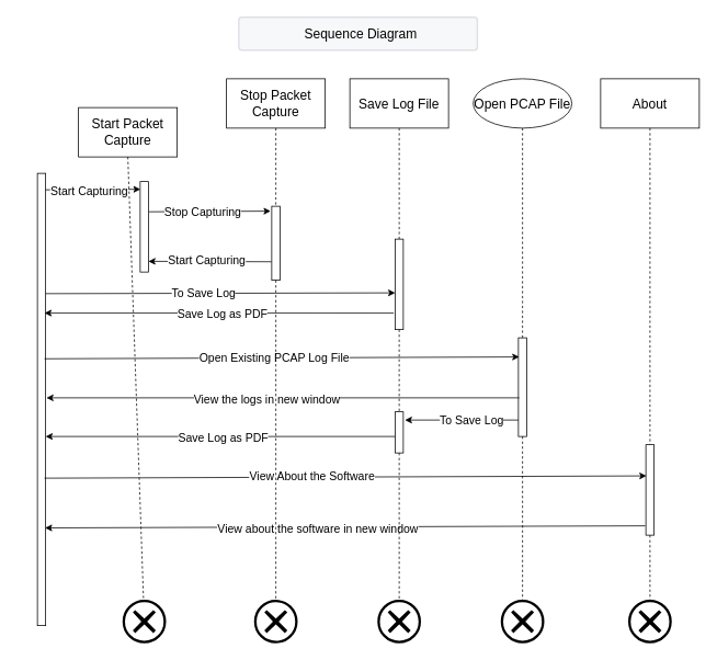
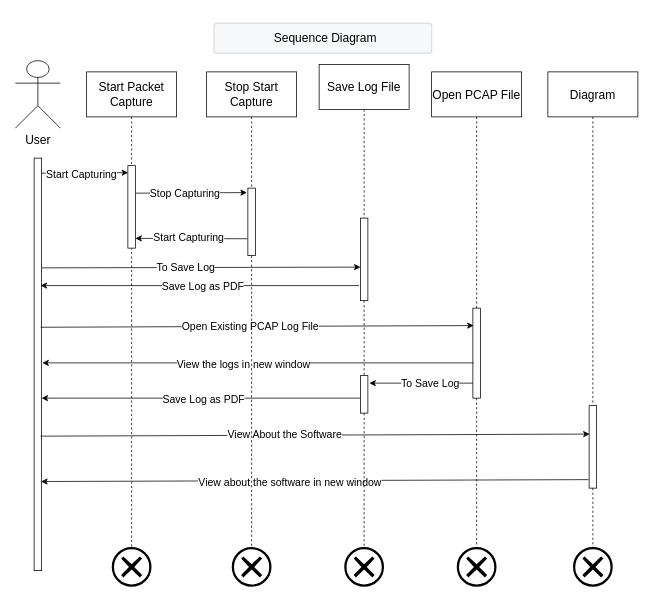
  <mxCell id="0" />
  <mxCell id="1" parent="0" />
  <mxCell id="2" value="" style="group" vertex="1" connectable="0" parent="1"><mxGeometry x="20" y="20" width="830" height="760" as="geometry" /></mxCell>
- <mxCell id="3" value="&lt;span style=&quot;font-size: 16px;&quot;&gt;About&lt;/span&gt;" style="rounded=0;whiteSpace=wrap;html=1;" parent="2" vertex="1"><mxGeometry x="710" y="75" width="120" height="60" as="geometry" /></mxCell>
+ <mxCell id="3" value="&lt;span style=&quot;font-size: 16px;&quot;&gt;Diagram&lt;/span&gt;" style="rounded=0;whiteSpace=wrap;html=1;" parent="2" vertex="1"><mxGeometry x="710" y="75" width="120" height="60" as="geometry" /></mxCell>
+ <mxCell id="4" value="&lt;font style=&quot;font-size: 16px;&quot;&gt;User&lt;/font&gt;" style="shape=umlActor;verticalLabelPosition=bottom;verticalAlign=top;html=1;outlineConnect=0;" parent="2" vertex="1"><mxGeometry y="60" width="60" height="90" as="geometry" /></mxCell>
  <mxCell id="5" value="" style="endArrow=none;html=1;rounded=0;dashed=1;exitX=0.5;exitY=1;exitDx=0;exitDy=0;" parent="2" source="50" edge="1"><mxGeometry width="50" height="50" relative="1" as="geometry"><mxPoint x="759.5" y="190" as="sourcePoint" /><mxPoint x="770" y="740" as="targetPoint" /></mxGeometry></mxCell>
  <mxCell id="6" value="" style="rounded=0;whiteSpace=wrap;html=1;" parent="2" vertex="1"><mxGeometry x="25" y="190" width="10" height="550" as="geometry" /></mxCell>
- <mxCell id="7" value="&lt;span style=&quot;font-size: 16px;&quot;&gt;Start Packet Capture&lt;/span&gt;" style="rounded=0;whiteSpace=wrap;html=1;" parent="2" vertex="1"><mxGeometry x="75" y="110" width="120" height="60" as="geometry" /></mxCell>
- <mxCell id="8" value="&lt;span style=&quot;font-size: 16px;&quot;&gt;Stop Packet Capture&lt;/span&gt;" style="rounded=0;whiteSpace=wrap;html=1;" parent="2" vertex="1"><mxGeometry x="255" y="75" width="120" height="60" as="geometry" /></mxCell>
- <mxCell id="9" value="&lt;span style=&quot;font-size: 16px;&quot;&gt;Save Log File&lt;/span&gt;" style="rounded=0;whiteSpace=wrap;html=1;" parent="2" vertex="1"><mxGeometry x="405" y="75" width="120" height="60" as="geometry" /></mxCell>
+ <mxCell id="7" value="&lt;span style=&quot;font-size: 16px;&quot;&gt;Start Packet Capture&lt;/span&gt;" style="rounded=0;whiteSpace=wrap;html=1;" parent="2" vertex="1"><mxGeometry x="95" y="75" width="120" height="60" as="geometry" /></mxCell>
+ <mxCell id="8" value="&lt;span style=&quot;font-size: 16px;&quot;&gt;Stop Start Capture&lt;/span&gt;" style="rounded=0;whiteSpace=wrap;html=1;" parent="2" vertex="1"><mxGeometry x="255" y="75" width="120" height="60" as="geometry" /></mxCell>
+ <mxCell id="9" value="&lt;span style=&quot;font-size: 16px;&quot;&gt;Save Log File&lt;/span&gt;" style="rounded=0;whiteSpace=wrap;html=1;" parent="2" vertex="1"><mxGeometry x="405" y="65" width="120" height="60" as="geometry" /></mxCell>
  <mxCell id="10" value="" style="endArrow=none;html=1;rounded=0;dashed=1;exitX=0.5;exitY=1;exitDx=0;exitDy=0;" parent="2" source="48" edge="1"><mxGeometry width="50" height="50" relative="1" as="geometry"><mxPoint x="155" y="190" as="sourcePoint" /><mxPoint x="155" y="740" as="targetPoint" /></mxGeometry></mxCell>
  <mxCell id="11" value="" style="endArrow=none;html=1;rounded=0;dashed=1;exitX=0.5;exitY=1;exitDx=0;exitDy=0;" parent="2" source="54" edge="1"><mxGeometry width="50" height="50" relative="1" as="geometry"><mxPoint x="465" y="380" as="sourcePoint" /><mxPoint x="464.5" y="740" as="targetPoint" /></mxGeometry></mxCell>
  <mxCell id="12" value="" style="endArrow=none;html=1;rounded=0;dashed=1;exitX=0.5;exitY=1;exitDx=0;exitDy=0;" parent="2" source="56" edge="1"><mxGeometry width="50" height="50" relative="1" as="geometry"><mxPoint x="315" y="340" as="sourcePoint" /><mxPoint x="314.5" y="740" as="targetPoint" /></mxGeometry></mxCell>
  <mxCell id="13" value="" style="endArrow=none;html=1;rounded=0;dashed=1;exitX=0.5;exitY=1;exitDx=0;exitDy=0;" parent="2" source="8" edge="1"><mxGeometry width="50" height="50" relative="1" as="geometry"><mxPoint x="325" y="275" as="sourcePoint" /><mxPoint x="315" y="230" as="targetPoint" /></mxGeometry></mxCell>
  <mxCell id="14" value="" style="endArrow=none;html=1;rounded=0;dashed=1;exitX=0.5;exitY=1;exitDx=0;exitDy=0;entryX=0.5;entryY=0;entryDx=0;entryDy=0;entryPerimeter=0;" parent="2" source="9" target="20" edge="1"><mxGeometry width="50" height="50" relative="1" as="geometry"><mxPoint x="475" y="275" as="sourcePoint" /><mxPoint x="465" y="260" as="targetPoint" /></mxGeometry></mxCell>
- <mxCell id="15" value="&lt;span style=&quot;font-size: 16px;&quot;&gt;Open PCAP File&lt;/span&gt;" style="ellipse;whiteSpace=wrap;html=1;" parent="2" vertex="1"><mxGeometry x="555" y="75" width="120" height="60" as="geometry" /></mxCell>
+ <mxCell id="15" value="&lt;span style=&quot;font-size: 16px;&quot;&gt;Open PCAP File&lt;/span&gt;" style="rounded=0;whiteSpace=wrap;html=1;" parent="2" vertex="1"><mxGeometry x="555" y="75" width="120" height="60" as="geometry" /></mxCell>
  <mxCell id="16" value="" style="endArrow=none;html=1;rounded=0;dashed=1;exitX=0.5;exitY=1;exitDx=0;exitDy=0;" parent="2" source="52" edge="1"><mxGeometry width="50" height="50" relative="1" as="geometry"><mxPoint x="614.5" y="190" as="sourcePoint" /><mxPoint x="614.5" y="740" as="targetPoint" /></mxGeometry></mxCell>
  <mxCell id="17" value="" style="endArrow=none;html=1;rounded=0;dashed=1;exitX=0.5;exitY=1;exitDx=0;exitDy=0;" parent="2" source="15" target="18" edge="1"><mxGeometry width="50" height="50" relative="1" as="geometry"><mxPoint x="615" y="135" as="sourcePoint" /><mxPoint x="614.5" y="740" as="targetPoint" /></mxGeometry></mxCell>
  <mxCell id="18" value="" style="rounded=0;whiteSpace=wrap;html=1;" parent="2" vertex="1"><mxGeometry x="610" y="390" width="10" height="120" as="geometry" /></mxCell>
  <mxCell id="19" value="" style="rounded=0;whiteSpace=wrap;html=1;" parent="2" vertex="1"><mxGeometry x="310" y="230" width="10" height="90" as="geometry" /></mxCell>
  <mxCell id="20" value="" style="rounded=0;whiteSpace=wrap;html=1;" parent="2" vertex="1"><mxGeometry x="460" y="270" width="10" height="110" as="geometry" /></mxCell>
  <mxCell id="21" value="" style="endArrow=classic;html=1;rounded=0;entryX=-0.133;entryY=0.066;entryDx=0;entryDy=0;entryPerimeter=0;exitX=1.089;exitY=0.334;exitDx=0;exitDy=0;exitPerimeter=0;" parent="2" source="58" target="19" edge="1"><mxGeometry width="50" height="50" relative="1" as="geometry"><mxPoint x="200" y="220" as="sourcePoint" /><mxPoint x="340" y="210" as="targetPoint" /></mxGeometry></mxCell>
  <mxCell id="22" value="&lt;font style=&quot;font-size: 14px;&quot;&gt;Stop Capturing&lt;/font&gt;" style="edgeLabel;html=1;align=center;verticalAlign=middle;resizable=0;points=[];" parent="21" vertex="1" connectable="0"><mxGeometry x="-0.322" relative="1" as="geometry"><mxPoint x="15" as="offset" /></mxGeometry></mxCell>
  <mxCell id="23" value="" style="endArrow=classic;html=1;rounded=0;exitX=-0.04;exitY=0.332;exitDx=0;exitDy=0;exitPerimeter=0;" parent="2" edge="1"><mxGeometry width="50" height="50" relative="1" as="geometry"><mxPoint x="309.6" y="297.52" as="sourcePoint" /><mxPoint x="160" y="297" as="targetPoint" /></mxGeometry></mxCell>
  <mxCell id="24" value="&lt;font style=&quot;font-size: 14px;&quot;&gt;Start Capturing&lt;/font&gt;" style="edgeLabel;html=1;align=center;verticalAlign=middle;resizable=0;points=[];" parent="23" vertex="1" connectable="0"><mxGeometry x="0.104" y="-2" relative="1" as="geometry"><mxPoint x="4" as="offset" /></mxGeometry></mxCell>
  <mxCell id="25" value="" style="endArrow=classic;html=1;rounded=0;exitX=1.007;exitY=0.266;exitDx=0;exitDy=0;exitPerimeter=0;entryX=0.013;entryY=0.594;entryDx=0;entryDy=0;entryPerimeter=0;" parent="2" source="6" target="20" edge="1"><mxGeometry width="50" height="50" relative="1" as="geometry"><mxPoint x="170" y="276" as="sourcePoint" /><mxPoint x="320" y="277" as="targetPoint" /></mxGeometry></mxCell>
  <mxCell id="26" value="&lt;font style=&quot;font-size: 14px;&quot;&gt;To Save Log&lt;/font&gt;" style="edgeLabel;html=1;align=center;verticalAlign=middle;resizable=0;points=[];" parent="25" vertex="1" connectable="0"><mxGeometry x="-0.117" relative="1" as="geometry"><mxPoint x="3" as="offset" /></mxGeometry></mxCell>
  <mxCell id="27" value="" style="endArrow=classic;html=1;rounded=0;exitX=-0.167;exitY=0.818;exitDx=0;exitDy=0;entryX=0.867;entryY=0.309;entryDx=0;entryDy=0;entryPerimeter=0;exitPerimeter=0;" parent="2" source="20" target="6" edge="1"><mxGeometry width="50" height="50" relative="1" as="geometry"><mxPoint x="468" y="291" as="sourcePoint" /><mxPoint x="330" y="291" as="targetPoint" /></mxGeometry></mxCell>
  <mxCell id="28" value="&lt;span style=&quot;font-size: 14px;&quot;&gt;Save Log as PDF&lt;/span&gt;" style="edgeLabel;html=1;align=center;verticalAlign=middle;resizable=0;points=[];" parent="27" vertex="1" connectable="0"><mxGeometry x="-0.014" y="1" relative="1" as="geometry"><mxPoint as="offset" /></mxGeometry></mxCell>
  <mxCell id="29" value="" style="endArrow=classic;html=1;rounded=0;exitX=1.089;exitY=0.334;exitDx=0;exitDy=0;exitPerimeter=0;entryX=0.033;entryY=0.085;entryDx=0;entryDy=0;entryPerimeter=0;" parent="2" target="58" edge="1"><mxGeometry width="50" height="50" relative="1" as="geometry"><mxPoint x="35" y="210" as="sourcePoint" /><mxPoint x="140" y="210" as="targetPoint" /></mxGeometry></mxCell>
  <mxCell id="30" value="&lt;font style=&quot;font-size: 14px;&quot;&gt;Start Capturing&lt;/font&gt;" style="edgeLabel;html=1;align=center;verticalAlign=middle;resizable=0;points=[];" parent="29" vertex="1" connectable="0"><mxGeometry x="-0.098" y="-2" relative="1" as="geometry"><mxPoint as="offset" /></mxGeometry></mxCell>
  <mxCell id="31" value="" style="endArrow=classic;html=1;rounded=0;exitX=0.867;exitY=0.41;exitDx=0;exitDy=0;entryX=0.1;entryY=0.194;entryDx=0;entryDy=0;exitPerimeter=0;entryPerimeter=0;" parent="2" source="6" target="18" edge="1"><mxGeometry width="50" height="50" relative="1" as="geometry"><mxPoint x="46" y="440" as="sourcePoint" /><mxPoint x="470" y="440" as="targetPoint" /></mxGeometry></mxCell>
  <mxCell id="32" value="&lt;font style=&quot;font-size: 14px;&quot;&gt;Open Existing PCAP Log File&lt;/font&gt;" style="edgeLabel;html=1;align=center;verticalAlign=middle;resizable=0;points=[];" parent="31" vertex="1" connectable="0"><mxGeometry x="-0.032" relative="1" as="geometry"><mxPoint as="offset" /></mxGeometry></mxCell>
  <mxCell id="33" value="" style="endArrow=classic;html=1;rounded=0;entryX=0;entryY=0.25;entryDx=0;entryDy=0;" parent="2" edge="1"><mxGeometry width="50" height="50" relative="1" as="geometry"><mxPoint x="611" y="463" as="sourcePoint" /><mxPoint x="36" y="463" as="targetPoint" /></mxGeometry></mxCell>
  <mxCell id="34" value="&lt;font style=&quot;font-size: 14px;&quot;&gt;View the logs in new window&lt;/font&gt;" style="edgeLabel;html=1;align=center;verticalAlign=middle;resizable=0;points=[];" parent="33" vertex="1" connectable="0"><mxGeometry x="0.057" y="1" relative="1" as="geometry"><mxPoint x="-4" as="offset" /></mxGeometry></mxCell>
  <mxCell id="35" value="" style="endArrow=none;html=1;rounded=0;dashed=1;exitX=0.5;exitY=1;exitDx=0;exitDy=0;" parent="2" source="3" target="36" edge="1"><mxGeometry width="50" height="50" relative="1" as="geometry"><mxPoint x="770" y="135" as="sourcePoint" /><mxPoint x="770" y="740" as="targetPoint" /></mxGeometry></mxCell>
  <mxCell id="36" value="" style="rounded=0;whiteSpace=wrap;html=1;" parent="2" vertex="1"><mxGeometry x="765" y="520" width="10" height="110" as="geometry" /></mxCell>
  <mxCell id="37" value="" style="endArrow=classic;html=1;rounded=0;entryX=0.067;entryY=0.345;entryDx=0;entryDy=0;exitX=0.867;exitY=0.674;exitDx=0;exitDy=0;exitPerimeter=0;entryPerimeter=0;" parent="2" source="6" target="36" edge="1"><mxGeometry width="50" height="50" relative="1" as="geometry"><mxPoint x="60" y="574.5" as="sourcePoint" /><mxPoint x="635" y="574.5" as="targetPoint" /></mxGeometry></mxCell>
  <mxCell id="38" value="&lt;font style=&quot;font-size: 14px;&quot;&gt;View About the Software&lt;/font&gt;" style="edgeLabel;html=1;align=center;verticalAlign=middle;resizable=0;points=[];labelBackgroundColor=light-dark(#ffffff, #ededed);" parent="37" vertex="1" connectable="0"><mxGeometry x="-0.057" y="1" relative="1" as="geometry"><mxPoint x="-20" as="offset" /></mxGeometry></mxCell>
  <mxCell id="39" value="" style="endArrow=classic;html=1;rounded=0;entryX=0.933;entryY=0.784;entryDx=0;entryDy=0;exitX=-0.067;exitY=0.897;exitDx=0;exitDy=0;exitPerimeter=0;entryPerimeter=0;" parent="2" source="36" target="6" edge="1"><mxGeometry width="50" height="50" relative="1" as="geometry"><mxPoint x="776" y="568" as="sourcePoint" /><mxPoint x="44" y="571" as="targetPoint" /></mxGeometry></mxCell>
  <mxCell id="40" value="&lt;font style=&quot;font-size: 14px;&quot;&gt;View about the software in new window&lt;/font&gt;" style="edgeLabel;html=1;align=center;verticalAlign=middle;resizable=0;points=[];" parent="39" vertex="1" connectable="0"><mxGeometry x="0.068" y="1" relative="1" as="geometry"><mxPoint x="-9" as="offset" /></mxGeometry></mxCell>
  <mxCell id="41" value="" style="endArrow=none;html=1;rounded=0;dashed=1;exitX=0.5;exitY=1;exitDx=0;exitDy=0;" parent="2" target="42" edge="1"><mxGeometry width="50" height="50" relative="1" as="geometry"><mxPoint x="465" y="380" as="sourcePoint" /><mxPoint x="464.5" y="740" as="targetPoint" /></mxGeometry></mxCell>
  <mxCell id="42" value="" style="rounded=0;whiteSpace=wrap;html=1;" parent="2" vertex="1"><mxGeometry x="460" y="480" width="10" height="50" as="geometry" /></mxCell>
  <mxCell id="43" value="" style="endArrow=classic;html=1;rounded=0;exitX=1;exitY=0.46;exitDx=0;exitDy=0;exitPerimeter=0;entryX=-0.187;entryY=0.099;entryDx=0;entryDy=0;entryPerimeter=0;" parent="2" edge="1"><mxGeometry width="50" height="50" relative="1" as="geometry"><mxPoint x="610" y="490" as="sourcePoint" /><mxPoint x="472" y="490" as="targetPoint" /></mxGeometry></mxCell>
  <mxCell id="44" value="&lt;font style=&quot;font-size: 14px;&quot;&gt;To Save Log&lt;/font&gt;" style="edgeLabel;html=1;align=center;verticalAlign=middle;resizable=0;points=[];" parent="43" vertex="1" connectable="0"><mxGeometry x="-0.117" relative="1" as="geometry"><mxPoint x="3" as="offset" /></mxGeometry></mxCell>
  <mxCell id="45" value="" style="endArrow=classic;html=1;rounded=0;exitX=-0.167;exitY=0.818;exitDx=0;exitDy=0;entryX=0.867;entryY=0.309;entryDx=0;entryDy=0;entryPerimeter=0;exitPerimeter=0;" parent="2" edge="1"><mxGeometry width="50" height="50" relative="1" as="geometry"><mxPoint x="460" y="510" as="sourcePoint" /><mxPoint x="35" y="510" as="targetPoint" /></mxGeometry></mxCell>
  <mxCell id="46" value="&lt;span style=&quot;font-size: 14px;&quot;&gt;Save Log as PDF&lt;/span&gt;" style="edgeLabel;html=1;align=center;verticalAlign=middle;resizable=0;points=[];" parent="45" vertex="1" connectable="0"><mxGeometry x="-0.014" y="1" relative="1" as="geometry"><mxPoint as="offset" /></mxGeometry></mxCell>
  <mxCell id="47" value="" style="endArrow=none;html=1;rounded=0;dashed=1;exitX=0.5;exitY=1;exitDx=0;exitDy=0;" parent="2" source="7" target="48" edge="1"><mxGeometry width="50" height="50" relative="1" as="geometry"><mxPoint x="155" y="135" as="sourcePoint" /><mxPoint x="155" y="740" as="targetPoint" /></mxGeometry></mxCell>
  <mxCell id="48" value="" style="points=[[0.145,0.145,0],[0.5,0,0],[0.855,0.145,0],[1,0.5,0],[0.855,0.855,0],[0.5,1,0],[0.145,0.855,0],[0,0.5,0]];shape=mxgraph.bpmn.event;html=1;verticalLabelPosition=bottom;labelBackgroundColor=#ffffff;verticalAlign=top;align=center;perimeter=ellipsePerimeter;outlineConnect=0;aspect=fixed;outline=end;symbol=cancel;" parent="2" vertex="1"><mxGeometry x="130" y="710" width="50" height="50" as="geometry" /></mxCell>
  <mxCell id="49" value="" style="endArrow=none;html=1;rounded=0;dashed=1;exitX=0.5;exitY=1;exitDx=0;exitDy=0;" parent="2" source="36" target="50" edge="1"><mxGeometry width="50" height="50" relative="1" as="geometry"><mxPoint x="770" y="630" as="sourcePoint" /><mxPoint x="770" y="740" as="targetPoint" /></mxGeometry></mxCell>
  <mxCell id="50" value="" style="points=[[0.145,0.145,0],[0.5,0,0],[0.855,0.145,0],[1,0.5,0],[0.855,0.855,0],[0.5,1,0],[0.145,0.855,0],[0,0.5,0]];shape=mxgraph.bpmn.event;html=1;verticalLabelPosition=bottom;labelBackgroundColor=#ffffff;verticalAlign=top;align=center;perimeter=ellipsePerimeter;outlineConnect=0;aspect=fixed;outline=end;symbol=cancel;" parent="2" vertex="1"><mxGeometry x="745" y="710" width="50" height="50" as="geometry" /></mxCell>
  <mxCell id="51" value="" style="endArrow=none;html=1;rounded=0;dashed=1;exitX=0.5;exitY=1;exitDx=0;exitDy=0;" parent="2" source="18" target="52" edge="1"><mxGeometry width="50" height="50" relative="1" as="geometry"><mxPoint x="615" y="510" as="sourcePoint" /><mxPoint x="614.5" y="740" as="targetPoint" /></mxGeometry></mxCell>
  <mxCell id="52" value="" style="points=[[0.145,0.145,0],[0.5,0,0],[0.855,0.145,0],[1,0.5,0],[0.855,0.855,0],[0.5,1,0],[0.145,0.855,0],[0,0.5,0]];shape=mxgraph.bpmn.event;html=1;verticalLabelPosition=bottom;labelBackgroundColor=#ffffff;verticalAlign=top;align=center;perimeter=ellipsePerimeter;outlineConnect=0;aspect=fixed;outline=end;symbol=cancel;" parent="2" vertex="1"><mxGeometry x="590" y="710" width="50" height="50" as="geometry" /></mxCell>
  <mxCell id="53" value="" style="endArrow=none;html=1;rounded=0;dashed=1;exitX=0.5;exitY=1;exitDx=0;exitDy=0;" parent="2" source="42" target="54" edge="1"><mxGeometry width="50" height="50" relative="1" as="geometry"><mxPoint x="465" y="530" as="sourcePoint" /><mxPoint x="464.5" y="740" as="targetPoint" /></mxGeometry></mxCell>
  <mxCell id="54" value="" style="points=[[0.145,0.145,0],[0.5,0,0],[0.855,0.145,0],[1,0.5,0],[0.855,0.855,0],[0.5,1,0],[0.145,0.855,0],[0,0.5,0]];shape=mxgraph.bpmn.event;html=1;verticalLabelPosition=bottom;labelBackgroundColor=#ffffff;verticalAlign=top;align=center;perimeter=ellipsePerimeter;outlineConnect=0;aspect=fixed;outline=end;symbol=cancel;" parent="2" vertex="1"><mxGeometry x="440" y="710" width="50" height="50" as="geometry" /></mxCell>
  <mxCell id="55" value="" style="endArrow=none;html=1;rounded=0;dashed=1;exitX=0.5;exitY=1;exitDx=0;exitDy=0;" parent="2" target="56" edge="1" source="19"><mxGeometry width="50" height="50" relative="1" as="geometry"><mxPoint x="315" y="340" as="sourcePoint" /><mxPoint x="314.5" y="740" as="targetPoint" /></mxGeometry></mxCell>
  <mxCell id="56" value="" style="points=[[0.145,0.145,0],[0.5,0,0],[0.855,0.145,0],[1,0.5,0],[0.855,0.855,0],[0.5,1,0],[0.145,0.855,0],[0,0.5,0]];shape=mxgraph.bpmn.event;html=1;verticalLabelPosition=bottom;labelBackgroundColor=#ffffff;verticalAlign=top;align=center;perimeter=ellipsePerimeter;outlineConnect=0;aspect=fixed;outline=end;symbol=cancel;" parent="2" vertex="1"><mxGeometry x="290" y="710" width="50" height="50" as="geometry" /></mxCell>
- <mxCell id="57" value="&lt;font style=&quot;font-size: 16px;&quot;&gt;Sequence Diagram&lt;/font&gt;" style="rounded=1;arcSize=9;fillColor=#F7F8F9;align=center;spacingLeft=5;strokeColor=#DEE1E6;html=1;strokeWidth=2;fontSize=12" vertex="1" parent="2"><mxGeometry x="270" width="290" height="40" as="geometry" /></mxCell>
+ <mxCell id="57" value="&lt;font style=&quot;font-size: 16px;&quot;&gt;Sequence Diagram&lt;/font&gt;" style="rounded=1;arcSize=9;fillColor=#F7F8F9;align=center;spacingLeft=5;strokeColor=#DEE1E6;html=1;strokeWidth=2;fontSize=12" vertex="1" parent="2"><mxGeometry x="265" y="10" width="290" height="40" as="geometry" /></mxCell>
  <mxCell id="58" value="" style="rounded=0;whiteSpace=wrap;html=1;" parent="2" vertex="1"><mxGeometry x="150" y="200" width="10" height="110" as="geometry" /></mxCell>
